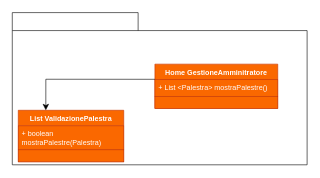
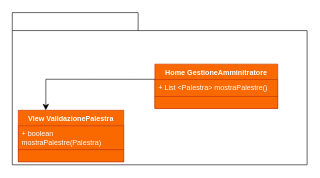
  <mxCell id="0" />
  <mxCell id="1" parent="0" />
  <mxCell id="2" value="" style="shape=folder;fontStyle=1;spacingTop=10;tabWidth=210;tabHeight=30;tabPosition=left;html=1;whiteSpace=wrap;" vertex="1" parent="1"><mxGeometry x="20" y="20" width="492" height="254" as="geometry" /></mxCell>
  <mxCell id="3" style="edgeStyle=none;curved=1;rounded=0;orthogonalLoop=1;jettySize=auto;html=1;exitX=0.5;exitY=0;exitDx=0;exitDy=0;fontSize=12;startSize=8;endSize=8;" edge="1" parent="1"><mxGeometry relative="1" as="geometry"><mxPoint x="434" y="38" as="sourcePoint" /><mxPoint x="434" y="38" as="targetPoint" /></mxGeometry></mxCell>
- <mxCell id="4" value="&lt;font color=&quot;#ffffff&quot;&gt;List ValidazionePalestra&lt;br&gt;&lt;/font&gt;" style="swimlane;fontStyle=1;align=center;verticalAlign=top;childLayout=stackLayout;horizontal=1;startSize=26;horizontalStack=0;resizeParent=1;resizeParentMax=0;resizeLast=0;collapsible=1;marginBottom=0;whiteSpace=wrap;html=1;fillColor=#fa6800;fontColor=#000000;strokeColor=#C73500;" vertex="1" parent="1"><mxGeometry x="30" y="183" width="176" height="86" as="geometry" /></mxCell>
+ <mxCell id="4" value="&lt;font color=&quot;#ffffff&quot;&gt;View ValidazionePalestra&lt;br&gt;&lt;/font&gt;" style="swimlane;fontStyle=1;align=center;verticalAlign=top;childLayout=stackLayout;horizontal=1;startSize=26;horizontalStack=0;resizeParent=1;resizeParentMax=0;resizeLast=0;collapsible=1;marginBottom=0;whiteSpace=wrap;html=1;fillColor=#fa6800;fontColor=#000000;strokeColor=#C73500;" vertex="1" parent="1"><mxGeometry x="30" y="183" width="176" height="86" as="geometry" /></mxCell>
  <mxCell id="5" value="&lt;font color=&quot;#ffffff&quot;&gt;+ boolean mostraPalestre(Palestra)&lt;/font&gt;" style="text;strokeColor=#C73500;fillColor=#fa6800;align=left;verticalAlign=top;spacingLeft=4;spacingRight=4;overflow=hidden;rotatable=0;points=[[0,0.5],[1,0.5]];portConstraint=eastwest;whiteSpace=wrap;html=1;fontColor=#000000;" vertex="1" parent="4"><mxGeometry y="26" width="176" height="40" as="geometry" /></mxCell>
  <mxCell id="6" value="" style="line;strokeWidth=1;fillColor=#fa6800;align=left;verticalAlign=middle;spacingTop=-1;spacingLeft=3;spacingRight=3;rotatable=0;labelPosition=right;points=[];portConstraint=eastwest;strokeColor=#FF8000;fontColor=#000000;" vertex="1" parent="4"><mxGeometry y="66" width="176" as="geometry" /></mxCell>
  <mxCell id="7" value="&lt;div&gt;&lt;br&gt;&lt;/div&gt;&lt;div&gt;&lt;br&gt;&lt;/div&gt;" style="text;strokeColor=#C73500;fillColor=#fa6800;align=left;verticalAlign=top;spacingLeft=4;spacingRight=4;overflow=hidden;rotatable=0;points=[[0,0.5],[1,0.5]];portConstraint=eastwest;whiteSpace=wrap;html=1;fontColor=#000000;" vertex="1" parent="4"><mxGeometry y="66" width="176" height="20" as="geometry" /></mxCell>
  <mxCell id="8" value="&lt;font color=&quot;#ffffff&quot;&gt;Home GestioneAmminitratore&lt;/font&gt;" style="swimlane;fontStyle=1;align=center;verticalAlign=top;childLayout=stackLayout;horizontal=1;startSize=26;horizontalStack=0;resizeParent=1;resizeParentMax=0;resizeLast=0;collapsible=1;marginBottom=0;whiteSpace=wrap;html=1;fillColor=#fa6800;fontColor=#000000;strokeColor=#C73500;" vertex="1" parent="1"><mxGeometry x="258" y="106" width="205" height="74" as="geometry" /></mxCell>
  <mxCell id="9" value="&lt;font color=&quot;#ffffff&quot;&gt;+ List &amp;lt;Palestra&amp;gt; mostraPalestre()&lt;/font&gt;" style="text;strokeColor=#C73500;fillColor=#fa6800;align=left;verticalAlign=top;spacingLeft=4;spacingRight=4;overflow=hidden;rotatable=0;points=[[0,0.5],[1,0.5]];portConstraint=eastwest;whiteSpace=wrap;html=1;fontColor=#000000;" vertex="1" parent="8"><mxGeometry y="26" width="205" height="28" as="geometry" /></mxCell>
  <mxCell id="10" value="" style="line;strokeWidth=1;fillColor=#fa6800;align=left;verticalAlign=middle;spacingTop=-1;spacingLeft=3;spacingRight=3;rotatable=0;labelPosition=right;points=[];portConstraint=eastwest;strokeColor=#FF8000;fontColor=#000000;" vertex="1" parent="8"><mxGeometry y="54" width="205" as="geometry" /></mxCell>
  <mxCell id="11" value="&lt;div&gt;&lt;br&gt;&lt;/div&gt;&lt;div&gt;&lt;br&gt;&lt;/div&gt;" style="text;strokeColor=#C73500;fillColor=#fa6800;align=left;verticalAlign=top;spacingLeft=4;spacingRight=4;overflow=hidden;rotatable=0;points=[[0,0.5],[1,0.5]];portConstraint=eastwest;whiteSpace=wrap;html=1;fontColor=#000000;" vertex="1" parent="8"><mxGeometry y="54" width="205" height="20" as="geometry" /></mxCell>
  <mxCell id="12" style="edgeStyle=none;curved=0;rounded=0;orthogonalLoop=1;jettySize=auto;html=1;fontSize=12;startSize=8;endSize=8;exitX=0;exitY=-0.024;exitDx=0;exitDy=0;exitPerimeter=0;" edge="1" parent="1" source="9"><mxGeometry relative="1" as="geometry"><mxPoint x="194" y="131.25" as="sourcePoint" /><mxPoint x="75.95" y="183" as="targetPoint" /><Array as="points"><mxPoint x="76" y="131.25" /></Array></mxGeometry></mxCell>
